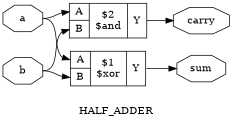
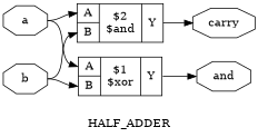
  digraph {
    label=HALF_ADDER
    rankdir=LR
    remincross=true
    node [color=black fontcolor=black shape=octagon]
    edge [color=black fontcolor=black headport="p5:w" tailport=e]
    n1 [label=a]
    n2 [label="{{<p5> A|<p6> B}|$2\n$and|{<p7> Y}}" shape=record color="" fontcolor=""]
    n3 [label="{{<p5> A|<p6> B}|$1\n$xor|{<p7> Y}}" shape=record color="" fontcolor=""]
    n4 [label=b]
    n5 [label=carry]
-   n6 [label=sum]
+   n6 [label=and]
    n1 -> n2
    n1 -> n3
    n2 -> n5 [headport=w tailport="p7:e"]
    n3 -> n6 [headport=w tailport="p7:e"]
    n4 -> n2 [headport="p6:w"]
    n4 -> n3 [headport="p6:w"]
  }
